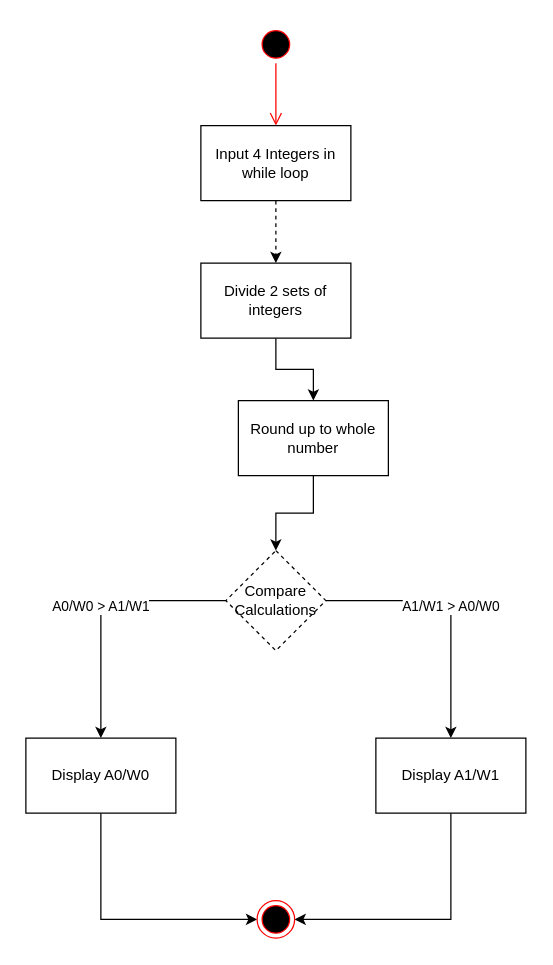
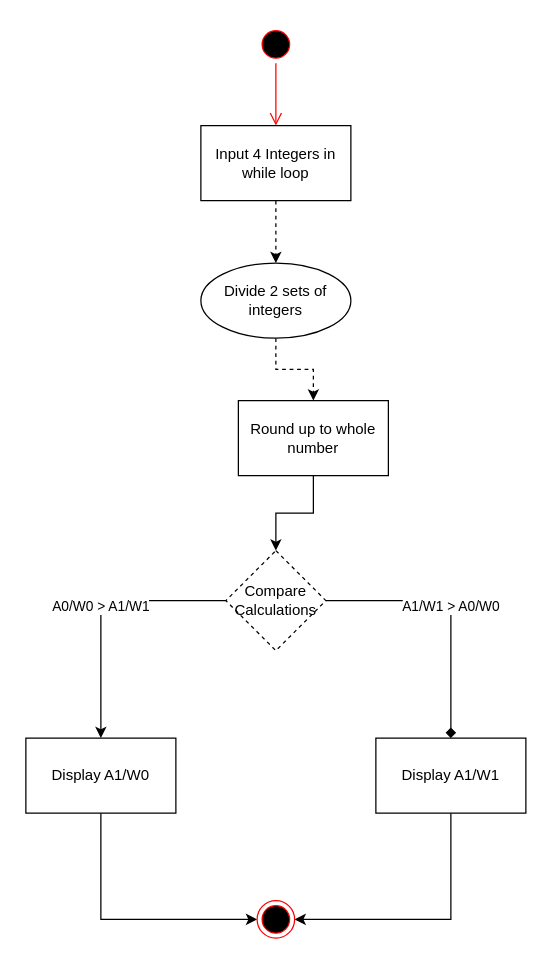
  <mxCell id="0" />
  <mxCell id="1" parent="0" />
  <mxCell id="2" value="A0/W0 &amp;gt; A1/W1" style="edgeStyle=orthogonalEdgeStyle;rounded=0;orthogonalLoop=1;jettySize=auto;html=1;entryX=0.5;entryY=0;entryDx=0;entryDy=0;" edge="1" parent="1" source="4" target="12"><mxGeometry relative="1" as="geometry" /></mxCell>
- <mxCell id="3" value="A1/W1 &amp;gt; A0/W0" style="edgeStyle=orthogonalEdgeStyle;rounded=0;orthogonalLoop=1;jettySize=auto;html=1;" edge="1" parent="1" source="4" target="14"><mxGeometry relative="1" as="geometry" /></mxCell>
+ <mxCell id="3" value="A1/W1 &amp;gt; A0/W0" style="edgeStyle=orthogonalEdgeStyle;rounded=0;orthogonalLoop=1;jettySize=auto;html=1;endArrow=diamond;" edge="1" parent="1" source="4" target="14"><mxGeometry relative="1" as="geometry" /></mxCell>
  <mxCell id="4" value="Compare Calculations" style="rhombus;whiteSpace=wrap;html=1;dashed=1;" vertex="1" parent="1"><mxGeometry x="180" y="440" width="80" height="80" as="geometry" /></mxCell>
  <mxCell id="5" style="edgeStyle=orthogonalEdgeStyle;rounded=0;orthogonalLoop=1;jettySize=auto;html=1;dashed=1;" edge="1" parent="1" source="6" target="8"><mxGeometry relative="1" as="geometry" /></mxCell>
  <mxCell id="6" value="Input 4 Integers in while loop" style="rounded=0;whiteSpace=wrap;html=1;" vertex="1" parent="1"><mxGeometry x="160" y="100" width="120" height="60" as="geometry" /></mxCell>
- <mxCell id="7" style="edgeStyle=orthogonalEdgeStyle;rounded=0;orthogonalLoop=1;jettySize=auto;html=1;entryX=0.5;entryY=0;entryDx=0;entryDy=0;" edge="1" parent="1" source="8" target="10"><mxGeometry relative="1" as="geometry" /></mxCell>
- <mxCell id="8" value="Divide 2 sets of integers" style="rounded=0;whiteSpace=wrap;html=1;" vertex="1" parent="1"><mxGeometry x="160" y="210" width="120" height="60" as="geometry" /></mxCell>
+ <mxCell id="7" style="edgeStyle=orthogonalEdgeStyle;rounded=0;orthogonalLoop=1;jettySize=auto;html=1;entryX=0.5;entryY=0;entryDx=0;entryDy=0;dashed=1;" edge="1" parent="1" source="8" target="10"><mxGeometry relative="1" as="geometry" /></mxCell>
+ <mxCell id="8" value="Divide 2 sets of integers" style="ellipse;whiteSpace=wrap;html=1;" vertex="1" parent="1"><mxGeometry x="160" y="210" width="120" height="60" as="geometry" /></mxCell>
  <mxCell id="9" style="edgeStyle=orthogonalEdgeStyle;rounded=0;orthogonalLoop=1;jettySize=auto;html=1;entryX=0.5;entryY=0;entryDx=0;entryDy=0;" edge="1" parent="1" source="10" target="4"><mxGeometry relative="1" as="geometry" /></mxCell>
  <mxCell id="10" value="Round up to whole number" style="rounded=0;whiteSpace=wrap;html=1;" vertex="1" parent="1"><mxGeometry x="190" y="320" width="120" height="60" as="geometry" /></mxCell>
  <mxCell id="11" style="edgeStyle=orthogonalEdgeStyle;rounded=0;orthogonalLoop=1;jettySize=auto;html=1;entryX=0;entryY=0.5;entryDx=0;entryDy=0;" edge="1" parent="1" source="12"><mxGeometry relative="1" as="geometry"><mxPoint x="205" y="735" as="targetPoint" /><Array as="points"><mxPoint x="80" y="735" /></Array></mxGeometry></mxCell>
- <mxCell id="12" value="Display A0/W0" style="rounded=0;whiteSpace=wrap;html=1;" vertex="1" parent="1"><mxGeometry x="20" y="590" width="120" height="60" as="geometry" /></mxCell>
+ <mxCell id="12" value="Display A1/W0" style="rounded=0;whiteSpace=wrap;html=1;" vertex="1" parent="1"><mxGeometry x="20" y="590" width="120" height="60" as="geometry" /></mxCell>
  <mxCell id="13" style="edgeStyle=orthogonalEdgeStyle;rounded=0;orthogonalLoop=1;jettySize=auto;html=1;entryX=1;entryY=0.5;entryDx=0;entryDy=0;" edge="1" parent="1" source="14"><mxGeometry relative="1" as="geometry"><mxPoint x="235" y="735" as="targetPoint" /><Array as="points"><mxPoint x="360" y="735" /></Array></mxGeometry></mxCell>
  <mxCell id="14" value="Display A1/W1" style="rounded=0;whiteSpace=wrap;html=1;" vertex="1" parent="1"><mxGeometry x="300" y="590" width="120" height="60" as="geometry" /></mxCell>
  <mxCell id="15" value="" style="ellipse;html=1;shape=startState;fillColor=#000000;strokeColor=#ff0000;" vertex="1" parent="1"><mxGeometry x="205" y="20" width="30" height="30" as="geometry" /></mxCell>
  <mxCell id="16" value="" style="edgeStyle=orthogonalEdgeStyle;html=1;verticalAlign=bottom;endArrow=open;endSize=8;strokeColor=#ff0000;rounded=0;" edge="1" source="15" parent="1" target="6"><mxGeometry relative="1" as="geometry"><mxPoint x="165" y="110" as="targetPoint" /></mxGeometry></mxCell>
  <mxCell id="17" value="" style="ellipse;html=1;shape=endState;fillColor=#000000;strokeColor=#ff0000;" vertex="1" parent="1"><mxGeometry x="205" y="720" width="30" height="30" as="geometry" /></mxCell>
